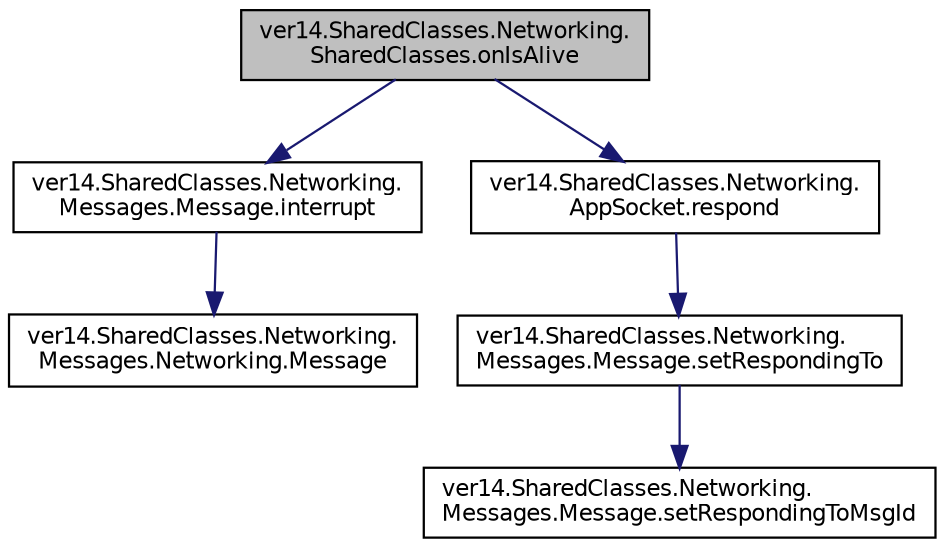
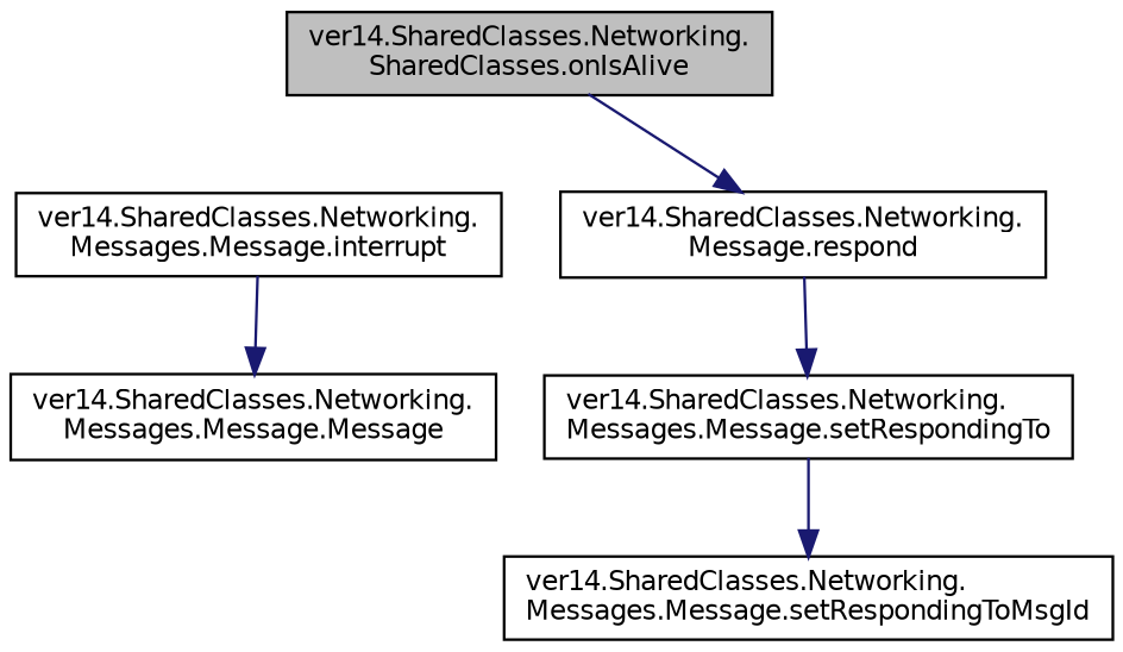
  digraph {
    rankdir=TB
    node [color=black fillcolor=white fontname=Helvetica fontsize=10 shape=record style=filled]
    edge [color=midnightblue fontname=Helvetica fontsize=10 labelfontname=Helvetica labelfontsize=10 style=solid]
    n1 [fillcolor=grey75 fontcolor=black height=0.2 label="ver14.SharedClasses.Networking.\lSharedClasses.onIsAlive" width=0.4]
    n2 [height=0.2 label="ver14.SharedClasses.Networking.\lMessages.Message.interrupt" width=0.4]
-   n3 [height=0.2 label="ver14.SharedClasses.Networking.\lAppSocket.respond" width=0.4]
-   n4 [height=0.2 label="ver14.SharedClasses.Networking.\lMessages.Networking.Message" width=0.4]
+   n3 [height=0.2 label="ver14.SharedClasses.Networking.\lMessage.respond" width=0.4]
+   n4 [height=0.2 label="ver14.SharedClasses.Networking.\lMessages.Message.Message" width=0.4]
    n5 [height=0.2 label="ver14.SharedClasses.Networking.\lMessages.Message.setRespondingTo" width=0.4]
    n6 [height=0.2 label="ver14.SharedClasses.Networking.\lMessages.Message.setRespondingToMsgId" width=0.4]
-   n1 -> n2
    n1 -> n3
    n2 -> n4
    n3 -> n5
    n5 -> n6
  }
